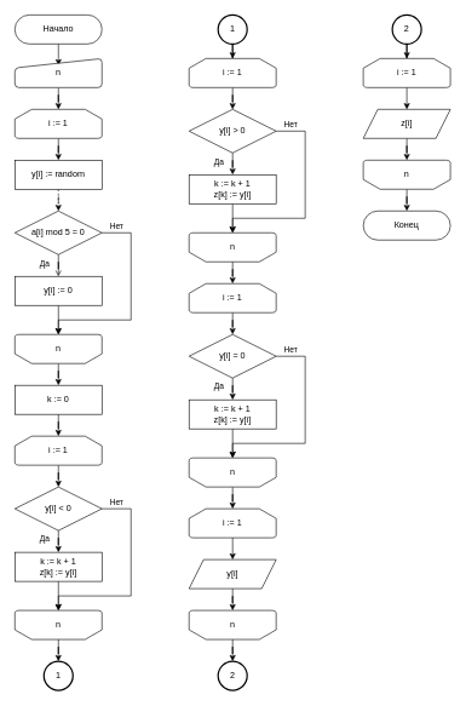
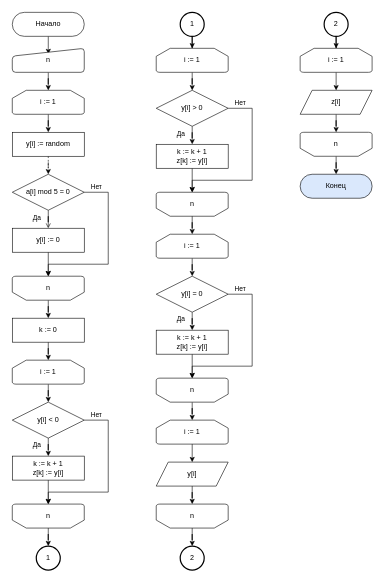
  <mxCell id="0" />
  <mxCell id="1" parent="0" />
  <mxCell id="2" style="edgeStyle=orthogonalEdgeStyle;rounded=0;orthogonalLoop=1;jettySize=auto;html=1;strokeWidth=1;entryX=0.503;entryY=0.237;entryDx=0;entryDy=0;entryPerimeter=0;" parent="1" source="3" target="6" edge="1"><mxGeometry relative="1" as="geometry"><mxPoint x="80" y="90" as="targetPoint" /></mxGeometry></mxCell>
  <mxCell id="3" value="Начало" style="rounded=1;whiteSpace=wrap;html=1;arcSize=50;strokeWidth=1;" parent="1" vertex="1"><mxGeometry x="20" y="20" width="120" height="40" as="geometry" /></mxCell>
- <mxCell id="4" value="Конец" style="rounded=1;whiteSpace=wrap;html=1;arcSize=50;strokeWidth=1;" parent="1" vertex="1"><mxGeometry x="500" y="290" width="120" height="40" as="geometry" /></mxCell>
+ <mxCell id="4" value="Конец" style="rounded=1;whiteSpace=wrap;html=1;arcSize=50;strokeWidth=1;fillColor=#dae8fc;" parent="1" vertex="1"><mxGeometry x="500" y="290" width="120" height="40" as="geometry" /></mxCell>
  <mxCell id="5" style="edgeStyle=orthogonalEdgeStyle;rounded=0;orthogonalLoop=1;jettySize=auto;html=1;" parent="1" source="6" target="8" edge="1"><mxGeometry relative="1" as="geometry" /></mxCell>
  <mxCell id="6" value="n" style="html=1;strokeWidth=1;shape=manualInput;whiteSpace=wrap;rounded=1;size=13;arcSize=11;" parent="1" vertex="1"><mxGeometry x="20" y="80" width="120" height="40" as="geometry" /></mxCell>
  <mxCell id="7" style="edgeStyle=orthogonalEdgeStyle;rounded=0;orthogonalLoop=1;jettySize=auto;html=1;" parent="1" source="8" target="12" edge="1"><mxGeometry relative="1" as="geometry" /></mxCell>
  <mxCell id="8" value="i := 1" style="strokeWidth=1;html=1;shape=mxgraph.flowchart.loop_limit;whiteSpace=wrap;" parent="1" vertex="1"><mxGeometry x="20" y="150" width="120" height="40" as="geometry" /></mxCell>
  <mxCell id="9" style="edgeStyle=orthogonalEdgeStyle;rounded=0;orthogonalLoop=1;jettySize=auto;html=1;" parent="1" source="10" target="21" edge="1"><mxGeometry relative="1" as="geometry" /></mxCell>
  <mxCell id="10" value="n" style="strokeWidth=1;html=1;shape=mxgraph.flowchart.loop_limit;whiteSpace=wrap;direction=west;" parent="1" vertex="1"><mxGeometry x="20" y="460" width="120" height="40" as="geometry" /></mxCell>
  <mxCell id="11" style="edgeStyle=orthogonalEdgeStyle;rounded=0;orthogonalLoop=1;jettySize=auto;html=1;dashed=1;" parent="1" source="12" target="15" edge="1"><mxGeometry relative="1" as="geometry" /></mxCell>
  <mxCell id="12" value="y[i] := random" style="rounded=0;whiteSpace=wrap;html=1;strokeWidth=1;" parent="1" vertex="1"><mxGeometry x="20" y="220" width="120" height="40" as="geometry" /></mxCell>
  <mxCell id="13" style="edgeStyle=orthogonalEdgeStyle;rounded=0;orthogonalLoop=1;jettySize=auto;html=1;endArrow=open;" parent="1" source="15" target="17" edge="1"><mxGeometry relative="1" as="geometry" /></mxCell>
  <mxCell id="14" value="Да" style="edgeLabel;html=1;align=center;verticalAlign=middle;resizable=0;points=[];" parent="13" vertex="1" connectable="0"><mxGeometry x="0.24" relative="1" as="geometry"><mxPoint x="-20" as="offset" /></mxGeometry></mxCell>
  <mxCell id="15" value="a[i] mod 5 = 0" style="strokeWidth=1;html=1;shape=mxgraph.flowchart.decision;whiteSpace=wrap;" parent="1" vertex="1"><mxGeometry x="20" y="290" width="120" height="60" as="geometry" /></mxCell>
  <mxCell id="16" style="edgeStyle=orthogonalEdgeStyle;rounded=0;orthogonalLoop=1;jettySize=auto;html=1;" parent="1" source="17" target="10" edge="1"><mxGeometry relative="1" as="geometry" /></mxCell>
  <mxCell id="17" value="y[i] := 0" style="rounded=0;whiteSpace=wrap;html=1;strokeWidth=1;" parent="1" vertex="1"><mxGeometry x="20" y="380" width="120" height="40" as="geometry" /></mxCell>
  <mxCell id="18" style="edgeStyle=orthogonalEdgeStyle;rounded=0;orthogonalLoop=1;jettySize=auto;html=1;exitX=1;exitY=0.5;exitDx=0;exitDy=0;exitPerimeter=0;" parent="1" source="15" target="10" edge="1"><mxGeometry relative="1" as="geometry"><Array as="points"><mxPoint x="180" y="320" /><mxPoint x="180" y="440" /><mxPoint x="80" y="440" /></Array></mxGeometry></mxCell>
  <mxCell id="19" value="Нет" style="edgeLabel;html=1;align=center;verticalAlign=middle;resizable=0;points=[];" parent="18" vertex="1" connectable="0"><mxGeometry x="-0.864" relative="1" as="geometry"><mxPoint y="-10" as="offset" /></mxGeometry></mxCell>
  <mxCell id="20" style="edgeStyle=orthogonalEdgeStyle;rounded=0;orthogonalLoop=1;jettySize=auto;html=1;" parent="1" source="21" target="23" edge="1"><mxGeometry relative="1" as="geometry" /></mxCell>
  <mxCell id="21" value="k := 0" style="rounded=0;whiteSpace=wrap;html=1;strokeWidth=1;" parent="1" vertex="1"><mxGeometry x="20" y="530" width="120" height="40" as="geometry" /></mxCell>
  <mxCell id="22" style="edgeStyle=orthogonalEdgeStyle;rounded=0;orthogonalLoop=1;jettySize=auto;html=1;" parent="1" source="23" target="28" edge="1"><mxGeometry relative="1" as="geometry" /></mxCell>
  <mxCell id="23" value="i := 1" style="strokeWidth=1;html=1;shape=mxgraph.flowchart.loop_limit;whiteSpace=wrap;" parent="1" vertex="1"><mxGeometry x="20" y="600" width="120" height="40" as="geometry" /></mxCell>
  <mxCell id="24" style="edgeStyle=orthogonalEdgeStyle;rounded=0;orthogonalLoop=1;jettySize=auto;html=1;" parent="1" source="25" target="33" edge="1"><mxGeometry relative="1" as="geometry" /></mxCell>
  <mxCell id="25" value="n" style="strokeWidth=1;html=1;shape=mxgraph.flowchart.loop_limit;whiteSpace=wrap;direction=west;" parent="1" vertex="1"><mxGeometry x="20" y="840" width="120" height="40" as="geometry" /></mxCell>
  <mxCell id="26" style="edgeStyle=orthogonalEdgeStyle;rounded=0;orthogonalLoop=1;jettySize=auto;html=1;" parent="1" source="28" target="30" edge="1"><mxGeometry relative="1" as="geometry" /></mxCell>
  <mxCell id="27" value="Да" style="edgeLabel;html=1;align=center;verticalAlign=middle;resizable=0;points=[];" parent="26" vertex="1" connectable="0"><mxGeometry x="0.24" relative="1" as="geometry"><mxPoint x="-20" as="offset" /></mxGeometry></mxCell>
  <mxCell id="28" value="y[i] &amp;lt; 0" style="strokeWidth=1;html=1;shape=mxgraph.flowchart.decision;whiteSpace=wrap;" parent="1" vertex="1"><mxGeometry x="20" y="670" width="120" height="60" as="geometry" /></mxCell>
  <mxCell id="29" style="edgeStyle=orthogonalEdgeStyle;rounded=0;orthogonalLoop=1;jettySize=auto;html=1;" parent="1" source="30" target="25" edge="1"><mxGeometry relative="1" as="geometry" /></mxCell>
  <mxCell id="30" value="k := k + 1&lt;br&gt;z[k] := y[i]" style="rounded=0;whiteSpace=wrap;html=1;strokeWidth=1;" parent="1" vertex="1"><mxGeometry x="20" y="760" width="120" height="40" as="geometry" /></mxCell>
  <mxCell id="31" style="edgeStyle=orthogonalEdgeStyle;rounded=0;orthogonalLoop=1;jettySize=auto;html=1;exitX=1;exitY=0.5;exitDx=0;exitDy=0;exitPerimeter=0;" parent="1" source="28" target="25" edge="1"><mxGeometry relative="1" as="geometry"><Array as="points"><mxPoint x="180" y="700" /><mxPoint x="180" y="820" /><mxPoint x="80" y="820" /></Array></mxGeometry></mxCell>
  <mxCell id="32" value="Нет" style="edgeLabel;html=1;align=center;verticalAlign=middle;resizable=0;points=[];" parent="31" vertex="1" connectable="0"><mxGeometry x="-0.864" relative="1" as="geometry"><mxPoint y="-10" as="offset" /></mxGeometry></mxCell>
  <mxCell id="33" value="1" style="strokeWidth=2;html=1;shape=mxgraph.flowchart.start_2;whiteSpace=wrap;" parent="1" vertex="1"><mxGeometry x="60" y="910" width="40" height="40" as="geometry" /></mxCell>
  <mxCell id="34" style="edgeStyle=orthogonalEdgeStyle;rounded=0;orthogonalLoop=1;jettySize=auto;html=1;" parent="1" source="35" target="37" edge="1"><mxGeometry relative="1" as="geometry" /></mxCell>
  <mxCell id="35" value="1" style="strokeWidth=2;html=1;shape=mxgraph.flowchart.start_2;whiteSpace=wrap;" parent="1" vertex="1"><mxGeometry x="300" y="20" width="40" height="40" as="geometry" /></mxCell>
  <mxCell id="36" style="edgeStyle=orthogonalEdgeStyle;rounded=0;orthogonalLoop=1;jettySize=auto;html=1;" parent="1" source="37" target="41" edge="1"><mxGeometry relative="1" as="geometry" /></mxCell>
  <mxCell id="37" value="i := 1" style="strokeWidth=1;html=1;shape=mxgraph.flowchart.loop_limit;whiteSpace=wrap;" parent="1" vertex="1"><mxGeometry x="260" y="80" width="120" height="40" as="geometry" /></mxCell>
  <mxCell id="38" value="n" style="strokeWidth=1;html=1;shape=mxgraph.flowchart.loop_limit;whiteSpace=wrap;direction=west;" parent="1" vertex="1"><mxGeometry x="260" y="320" width="120" height="40" as="geometry" /></mxCell>
  <mxCell id="39" style="edgeStyle=orthogonalEdgeStyle;rounded=0;orthogonalLoop=1;jettySize=auto;html=1;" parent="1" source="41" target="43" edge="1"><mxGeometry relative="1" as="geometry" /></mxCell>
  <mxCell id="40" value="Да" style="edgeLabel;html=1;align=center;verticalAlign=middle;resizable=0;points=[];" parent="39" vertex="1" connectable="0"><mxGeometry x="0.24" relative="1" as="geometry"><mxPoint x="-20" as="offset" /></mxGeometry></mxCell>
  <mxCell id="41" value="y[i] &amp;gt; 0" style="strokeWidth=1;html=1;shape=mxgraph.flowchart.decision;whiteSpace=wrap;" parent="1" vertex="1"><mxGeometry x="260" y="150" width="120" height="60" as="geometry" /></mxCell>
  <mxCell id="42" style="edgeStyle=orthogonalEdgeStyle;rounded=0;orthogonalLoop=1;jettySize=auto;html=1;" parent="1" source="43" target="38" edge="1"><mxGeometry relative="1" as="geometry" /></mxCell>
  <mxCell id="43" value="k := k + 1&lt;br&gt;z[k] := y[i]" style="rounded=0;whiteSpace=wrap;html=1;strokeWidth=1;" parent="1" vertex="1"><mxGeometry x="260" y="240" width="120" height="40" as="geometry" /></mxCell>
  <mxCell id="44" style="edgeStyle=orthogonalEdgeStyle;rounded=0;orthogonalLoop=1;jettySize=auto;html=1;exitX=1;exitY=0.5;exitDx=0;exitDy=0;exitPerimeter=0;" parent="1" source="41" target="38" edge="1"><mxGeometry relative="1" as="geometry"><Array as="points"><mxPoint x="420" y="180" /><mxPoint x="420" y="300" /><mxPoint x="320" y="300" /></Array></mxGeometry></mxCell>
  <mxCell id="45" value="Нет" style="edgeLabel;html=1;align=center;verticalAlign=middle;resizable=0;points=[];" parent="44" vertex="1" connectable="0"><mxGeometry x="-0.864" relative="1" as="geometry"><mxPoint y="-10" as="offset" /></mxGeometry></mxCell>
  <mxCell id="46" style="edgeStyle=orthogonalEdgeStyle;rounded=0;orthogonalLoop=1;jettySize=auto;html=1;" parent="1" source="47" target="52" edge="1"><mxGeometry relative="1" as="geometry" /></mxCell>
  <mxCell id="47" value="i := 1" style="strokeWidth=1;html=1;shape=mxgraph.flowchart.loop_limit;whiteSpace=wrap;" parent="1" vertex="1"><mxGeometry x="260" y="390" width="120" height="40" as="geometry" /></mxCell>
  <mxCell id="48" style="edgeStyle=orthogonalEdgeStyle;rounded=0;orthogonalLoop=1;jettySize=auto;html=1;" parent="1" source="49" target="59" edge="1"><mxGeometry relative="1" as="geometry" /></mxCell>
  <mxCell id="49" value="n" style="strokeWidth=1;html=1;shape=mxgraph.flowchart.loop_limit;whiteSpace=wrap;direction=west;" parent="1" vertex="1"><mxGeometry x="260" y="630" width="120" height="40" as="geometry" /></mxCell>
  <mxCell id="50" style="edgeStyle=orthogonalEdgeStyle;rounded=0;orthogonalLoop=1;jettySize=auto;html=1;" parent="1" source="52" target="54" edge="1"><mxGeometry relative="1" as="geometry" /></mxCell>
  <mxCell id="51" value="Да" style="edgeLabel;html=1;align=center;verticalAlign=middle;resizable=0;points=[];" parent="50" vertex="1" connectable="0"><mxGeometry x="0.24" relative="1" as="geometry"><mxPoint x="-20" as="offset" /></mxGeometry></mxCell>
  <mxCell id="52" value="y[i] = 0" style="strokeWidth=1;html=1;shape=mxgraph.flowchart.decision;whiteSpace=wrap;" parent="1" vertex="1"><mxGeometry x="260" y="460" width="120" height="60" as="geometry" /></mxCell>
  <mxCell id="53" style="edgeStyle=orthogonalEdgeStyle;rounded=0;orthogonalLoop=1;jettySize=auto;html=1;" parent="1" source="54" target="49" edge="1"><mxGeometry relative="1" as="geometry" /></mxCell>
  <mxCell id="54" value="k := k + 1&lt;br&gt;z[k] := y[i]" style="rounded=0;whiteSpace=wrap;html=1;strokeWidth=1;" parent="1" vertex="1"><mxGeometry x="260" y="550" width="120" height="40" as="geometry" /></mxCell>
  <mxCell id="55" style="edgeStyle=orthogonalEdgeStyle;rounded=0;orthogonalLoop=1;jettySize=auto;html=1;exitX=1;exitY=0.5;exitDx=0;exitDy=0;exitPerimeter=0;" parent="1" source="52" target="49" edge="1"><mxGeometry relative="1" as="geometry"><Array as="points"><mxPoint x="420" y="490" /><mxPoint x="420" y="610" /><mxPoint x="320" y="610" /></Array></mxGeometry></mxCell>
  <mxCell id="56" value="Нет" style="edgeLabel;html=1;align=center;verticalAlign=middle;resizable=0;points=[];" parent="55" vertex="1" connectable="0"><mxGeometry x="-0.864" relative="1" as="geometry"><mxPoint y="-10" as="offset" /></mxGeometry></mxCell>
  <mxCell id="57" style="edgeStyle=orthogonalEdgeStyle;rounded=0;orthogonalLoop=1;jettySize=auto;html=1;entryX=0.5;entryY=0;entryDx=0;entryDy=0;entryPerimeter=0;" parent="1" source="38" target="47" edge="1"><mxGeometry relative="1" as="geometry" /></mxCell>
  <mxCell id="58" style="edgeStyle=orthogonalEdgeStyle;rounded=0;orthogonalLoop=1;jettySize=auto;html=1;" parent="1" source="59" edge="1"><mxGeometry relative="1" as="geometry"><mxPoint x="320" y="770" as="targetPoint" /></mxGeometry></mxCell>
  <mxCell id="59" value="i := 1" style="strokeWidth=1;html=1;shape=mxgraph.flowchart.loop_limit;whiteSpace=wrap;" parent="1" vertex="1"><mxGeometry x="260" y="700" width="120" height="40" as="geometry" /></mxCell>
  <mxCell id="60" style="edgeStyle=orthogonalEdgeStyle;rounded=0;orthogonalLoop=1;jettySize=auto;html=1;" parent="1" source="61" target="64" edge="1"><mxGeometry relative="1" as="geometry" /></mxCell>
  <mxCell id="61" value="n" style="strokeWidth=1;html=1;shape=mxgraph.flowchart.loop_limit;whiteSpace=wrap;direction=west;" parent="1" vertex="1"><mxGeometry x="260" y="840" width="120" height="40" as="geometry" /></mxCell>
  <mxCell id="62" style="edgeStyle=orthogonalEdgeStyle;rounded=0;orthogonalLoop=1;jettySize=auto;html=1;" parent="1" source="63" target="61" edge="1"><mxGeometry relative="1" as="geometry" /></mxCell>
  <mxCell id="63" value="y[i]" style="shape=parallelogram;perimeter=parallelogramPerimeter;whiteSpace=wrap;html=1;fixedSize=1;" parent="1" vertex="1"><mxGeometry x="260" y="770" width="120" height="40" as="geometry" /></mxCell>
  <mxCell id="64" value="2" style="strokeWidth=2;html=1;shape=mxgraph.flowchart.start_2;whiteSpace=wrap;" parent="1" vertex="1"><mxGeometry x="300" y="910" width="40" height="40" as="geometry" /></mxCell>
  <mxCell id="65" style="edgeStyle=orthogonalEdgeStyle;rounded=0;orthogonalLoop=1;jettySize=auto;html=1;" parent="1" source="66" target="68" edge="1"><mxGeometry relative="1" as="geometry" /></mxCell>
  <mxCell id="66" value="2" style="strokeWidth=2;html=1;shape=mxgraph.flowchart.start_2;whiteSpace=wrap;" parent="1" vertex="1"><mxGeometry x="540" y="20" width="40" height="40" as="geometry" /></mxCell>
  <mxCell id="67" style="edgeStyle=orthogonalEdgeStyle;rounded=0;orthogonalLoop=1;jettySize=auto;html=1;" parent="1" source="68" edge="1"><mxGeometry relative="1" as="geometry"><mxPoint x="560" y="150" as="targetPoint" /></mxGeometry></mxCell>
  <mxCell id="68" value="i := 1" style="strokeWidth=1;html=1;shape=mxgraph.flowchart.loop_limit;whiteSpace=wrap;" parent="1" vertex="1"><mxGeometry x="500" y="80" width="120" height="40" as="geometry" /></mxCell>
  <mxCell id="69" style="edgeStyle=orthogonalEdgeStyle;rounded=0;orthogonalLoop=1;jettySize=auto;html=1;" parent="1" source="70" target="4" edge="1"><mxGeometry relative="1" as="geometry" /></mxCell>
  <mxCell id="70" value="n" style="strokeWidth=1;html=1;shape=mxgraph.flowchart.loop_limit;whiteSpace=wrap;direction=west;" parent="1" vertex="1"><mxGeometry x="500" y="220" width="120" height="40" as="geometry" /></mxCell>
  <mxCell id="71" style="edgeStyle=orthogonalEdgeStyle;rounded=0;orthogonalLoop=1;jettySize=auto;html=1;" parent="1" source="72" target="70" edge="1"><mxGeometry relative="1" as="geometry" /></mxCell>
  <mxCell id="72" value="z[i]" style="shape=parallelogram;perimeter=parallelogramPerimeter;whiteSpace=wrap;html=1;fixedSize=1;" parent="1" vertex="1"><mxGeometry x="500" y="150" width="120" height="40" as="geometry" /></mxCell>
